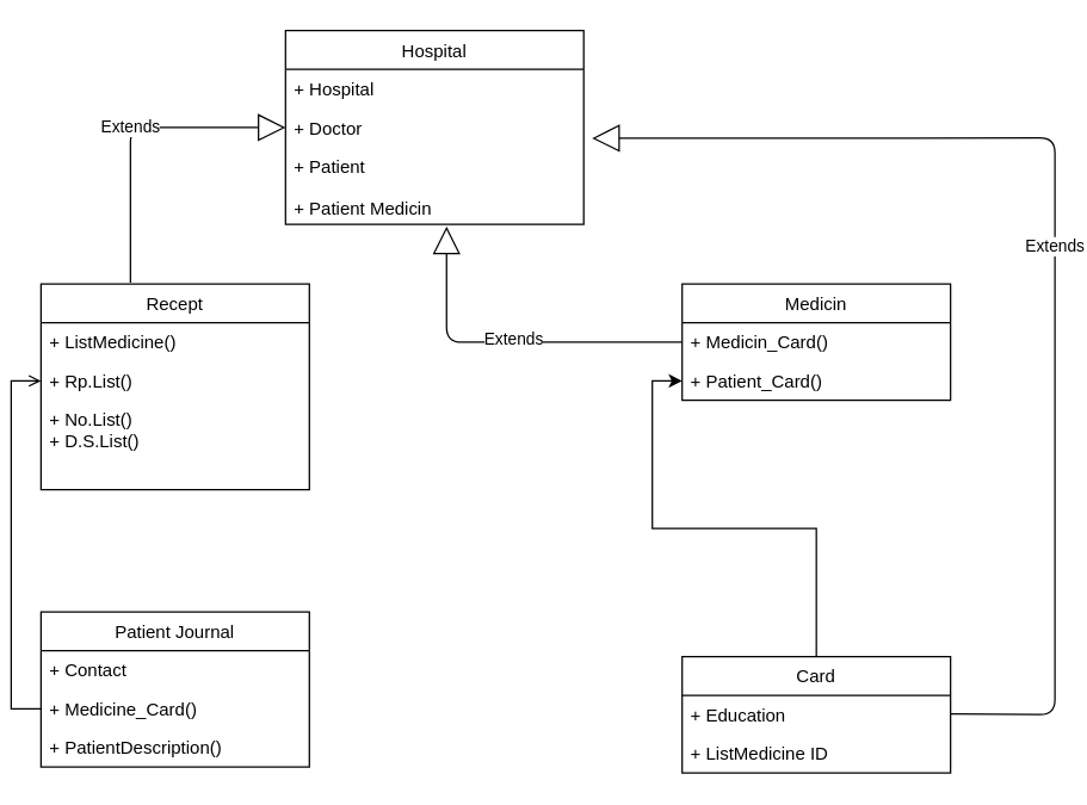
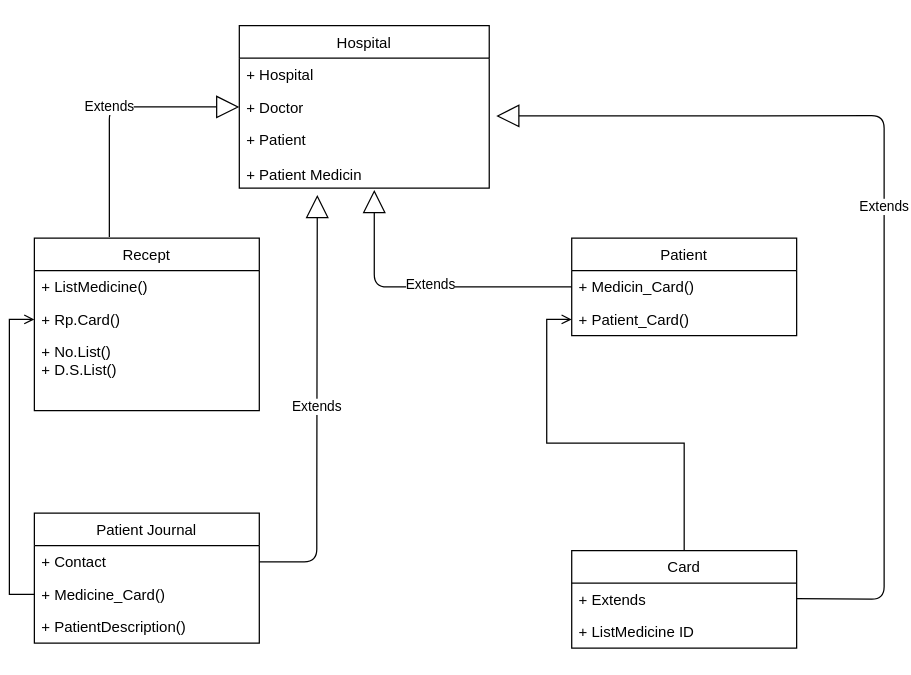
  <mxCell id="0" />
  <mxCell id="1" parent="0" />
  <mxCell id="2" value="Hospital" style="swimlane;fontStyle=0;childLayout=stackLayout;horizontal=1;startSize=26;fillColor=none;horizontalStack=0;resizeParent=1;resizeParentMax=0;resizeLast=0;collapsible=1;marginBottom=0;" vertex="1" parent="1"><mxGeometry x="184" y="20" width="200" height="130" as="geometry" /></mxCell>
  <mxCell id="3" value="+ Hospital" style="text;strokeColor=none;fillColor=none;align=left;verticalAlign=top;spacingLeft=4;spacingRight=4;overflow=hidden;rotatable=0;points=[[0,0.5],[1,0.5]];portConstraint=eastwest;" vertex="1" parent="2"><mxGeometry y="26" width="200" height="26" as="geometry" /></mxCell>
  <mxCell id="4" value="+ Doctor" style="text;strokeColor=none;fillColor=none;align=left;verticalAlign=top;spacingLeft=4;spacingRight=4;overflow=hidden;rotatable=0;points=[[0,0.5],[1,0.5]];portConstraint=eastwest;" vertex="1" parent="2"><mxGeometry y="52" width="200" height="26" as="geometry" /></mxCell>
  <mxCell id="5" value="+ Patient&#10;&#10;+ Patient Medicin" style="text;strokeColor=none;fillColor=none;align=left;verticalAlign=top;spacingLeft=4;spacingRight=4;overflow=hidden;rotatable=0;points=[[0,0.5],[1,0.5]];portConstraint=eastwest;" vertex="1" parent="2"><mxGeometry y="78" width="200" height="52" as="geometry" /></mxCell>
- <mxCell id="6" value="Medicin" style="swimlane;fontStyle=0;childLayout=stackLayout;horizontal=1;startSize=26;fillColor=none;horizontalStack=0;resizeParent=1;resizeParentMax=0;resizeLast=0;collapsible=1;marginBottom=0;" vertex="1" parent="1"><mxGeometry x="450" y="190" width="180" height="78" as="geometry" /></mxCell>
+ <mxCell id="6" value="Patient" style="swimlane;fontStyle=0;childLayout=stackLayout;horizontal=1;startSize=26;fillColor=none;horizontalStack=0;resizeParent=1;resizeParentMax=0;resizeLast=0;collapsible=1;marginBottom=0;" vertex="1" parent="1"><mxGeometry x="450" y="190" width="180" height="78" as="geometry" /></mxCell>
  <mxCell id="7" value="Extends" style="endArrow=block;endSize=16;endFill=0;html=1;entryX=0.54;entryY=1.027;entryDx=0;entryDy=0;entryPerimeter=0;" edge="1" parent="6" target="5"><mxGeometry x="-0.04" y="-2" width="160" relative="1" as="geometry"><mxPoint y="39" as="sourcePoint" /><mxPoint x="170" y="38.5" as="targetPoint" /><Array as="points"><mxPoint x="-50" y="39" /><mxPoint x="-158" y="39" /></Array><mxPoint as="offset" /></mxGeometry></mxCell>
  <mxCell id="8" value="+ Medicin_Card()" style="text;strokeColor=none;fillColor=none;align=left;verticalAlign=top;spacingLeft=4;spacingRight=4;overflow=hidden;rotatable=0;points=[[0,0.5],[1,0.5]];portConstraint=eastwest;" vertex="1" parent="6"><mxGeometry y="26" width="180" height="26" as="geometry" /></mxCell>
  <mxCell id="9" value="+ Patient_Card()" style="text;strokeColor=none;fillColor=none;align=left;verticalAlign=top;spacingLeft=4;spacingRight=4;overflow=hidden;rotatable=0;points=[[0,0.5],[1,0.5]];portConstraint=eastwest;" vertex="1" parent="6"><mxGeometry y="52" width="180" height="26" as="geometry" /></mxCell>
- <mxCell id="10" style="edgeStyle=orthogonalEdgeStyle;rounded=0;orthogonalLoop=1;jettySize=auto;html=1;entryX=0;entryY=0.5;entryDx=0;entryDy=0;" edge="1" parent="1" source="11" target="9"><mxGeometry relative="1" as="geometry" /></mxCell>
+ <mxCell id="10" style="edgeStyle=orthogonalEdgeStyle;rounded=0;orthogonalLoop=1;jettySize=auto;html=1;entryX=0;entryY=0.5;entryDx=0;entryDy=0;endArrow=open;" edge="1" parent="1" source="11" target="9"><mxGeometry relative="1" as="geometry" /></mxCell>
  <mxCell id="11" value="Card" style="swimlane;fontStyle=0;childLayout=stackLayout;horizontal=1;startSize=26;fillColor=none;horizontalStack=0;resizeParent=1;resizeParentMax=0;resizeLast=0;collapsible=1;marginBottom=0;" vertex="1" parent="1"><mxGeometry x="450" y="440" width="180" height="78" as="geometry" /></mxCell>
- <mxCell id="12" value="+ Education" style="text;strokeColor=none;fillColor=none;align=left;verticalAlign=top;spacingLeft=4;spacingRight=4;overflow=hidden;rotatable=0;points=[[0,0.5],[1,0.5]];portConstraint=eastwest;" vertex="1" parent="11"><mxGeometry y="26" width="180" height="26" as="geometry" /></mxCell>
+ <mxCell id="12" value="+ Extends" style="text;strokeColor=none;fillColor=none;align=left;verticalAlign=top;spacingLeft=4;spacingRight=4;overflow=hidden;rotatable=0;points=[[0,0.5],[1,0.5]];portConstraint=eastwest;" vertex="1" parent="11"><mxGeometry y="26" width="180" height="26" as="geometry" /></mxCell>
  <mxCell id="13" value="+ ListMedicine ID" style="text;strokeColor=none;fillColor=none;align=left;verticalAlign=top;spacingLeft=4;spacingRight=4;overflow=hidden;rotatable=0;points=[[0,0.5],[1,0.5]];portConstraint=eastwest;" vertex="1" parent="11"><mxGeometry y="52" width="180" height="26" as="geometry" /></mxCell>
  <mxCell id="14" style="edgeStyle=orthogonalEdgeStyle;rounded=0;orthogonalLoop=1;jettySize=auto;html=1;entryX=0;entryY=0.5;entryDx=0;entryDy=0;exitX=0;exitY=0.5;exitDx=0;exitDy=0;endArrow=open;" edge="1" parent="1" source="17" target="21"><mxGeometry relative="1" as="geometry" /></mxCell>
  <mxCell id="15" value="Patient Journal" style="swimlane;fontStyle=0;childLayout=stackLayout;horizontal=1;startSize=26;fillColor=none;horizontalStack=0;resizeParent=1;resizeParentMax=0;resizeLast=0;collapsible=1;marginBottom=0;" vertex="1" parent="1"><mxGeometry x="20" y="410" width="180" height="104" as="geometry" /></mxCell>
  <mxCell id="16" value="+ Contact" style="text;strokeColor=none;fillColor=none;align=left;verticalAlign=top;spacingLeft=4;spacingRight=4;overflow=hidden;rotatable=0;points=[[0,0.5],[1,0.5]];portConstraint=eastwest;" vertex="1" parent="15"><mxGeometry y="26" width="180" height="26" as="geometry" /></mxCell>
  <mxCell id="17" value="+ Medicine_Card()" style="text;strokeColor=none;fillColor=none;align=left;verticalAlign=top;spacingLeft=4;spacingRight=4;overflow=hidden;rotatable=0;points=[[0,0.5],[1,0.5]];portConstraint=eastwest;" vertex="1" parent="15"><mxGeometry y="52" width="180" height="26" as="geometry" /></mxCell>
  <mxCell id="18" value="+ PatientDescription()" style="text;strokeColor=none;fillColor=none;align=left;verticalAlign=top;spacingLeft=4;spacingRight=4;overflow=hidden;rotatable=0;points=[[0,0.5],[1,0.5]];portConstraint=eastwest;" vertex="1" parent="15"><mxGeometry y="78" width="180" height="26" as="geometry" /></mxCell>
  <mxCell id="19" value="Recept" style="swimlane;fontStyle=0;childLayout=stackLayout;horizontal=1;startSize=26;fillColor=none;horizontalStack=0;resizeParent=1;resizeParentMax=0;resizeLast=0;collapsible=1;marginBottom=0;" vertex="1" parent="1"><mxGeometry x="20" y="190" width="180" height="138" as="geometry" /></mxCell>
  <mxCell id="20" value="+ ListMedicine()" style="text;strokeColor=none;fillColor=none;align=left;verticalAlign=top;spacingLeft=4;spacingRight=4;overflow=hidden;rotatable=0;points=[[0,0.5],[1,0.5]];portConstraint=eastwest;" vertex="1" parent="19"><mxGeometry y="26" width="180" height="26" as="geometry" /></mxCell>
- <mxCell id="21" value="+ Rp.List()&#10;&#10;" style="text;strokeColor=none;fillColor=none;align=left;verticalAlign=top;spacingLeft=4;spacingRight=4;overflow=hidden;rotatable=0;points=[[0,0.5],[1,0.5]];portConstraint=eastwest;" vertex="1" parent="19"><mxGeometry y="52" width="180" height="26" as="geometry" /></mxCell>
+ <mxCell id="21" value="+ Rp.Card()&#10;&#10;" style="text;strokeColor=none;fillColor=none;align=left;verticalAlign=top;spacingLeft=4;spacingRight=4;overflow=hidden;rotatable=0;points=[[0,0.5],[1,0.5]];portConstraint=eastwest;" vertex="1" parent="19"><mxGeometry y="52" width="180" height="26" as="geometry" /></mxCell>
  <mxCell id="22" value="+ No.List()&#10;+ D.S.List()&#10;" style="text;strokeColor=none;fillColor=none;align=left;verticalAlign=top;spacingLeft=4;spacingRight=4;overflow=hidden;rotatable=0;points=[[0,0.5],[1,0.5]];portConstraint=eastwest;" vertex="1" parent="19"><mxGeometry y="78" width="180" height="60" as="geometry" /></mxCell>
  <mxCell id="23" value="Extends" style="endArrow=block;endSize=16;endFill=0;html=1;entryX=0;entryY=0.5;entryDx=0;entryDy=0;" edge="1" parent="1" target="4"><mxGeometry width="160" relative="1" as="geometry"><mxPoint x="80" y="189" as="sourcePoint" /><mxPoint x="80" y="70" as="targetPoint" /><Array as="points"><mxPoint x="80" y="85" /></Array></mxGeometry></mxCell>
+ <mxCell id="24" value="Extends" style="endArrow=block;endSize=16;endFill=0;html=1;entryX=0.312;entryY=1.104;entryDx=0;entryDy=0;entryPerimeter=0;exitX=1;exitY=0.5;exitDx=0;exitDy=0;" edge="1" parent="1" source="16" target="5"><mxGeometry width="160" relative="1" as="geometry"><mxPoint x="200" y="420" as="sourcePoint" /><mxPoint x="360" y="420" as="targetPoint" /><Array as="points"><mxPoint x="246" y="449" /><mxPoint x="246" y="399" /></Array></mxGeometry></mxCell>
  <mxCell id="25" value="Extends" style="endArrow=block;endSize=16;endFill=0;html=1;entryX=1.028;entryY=0.777;entryDx=0;entryDy=0;entryPerimeter=0;" edge="1" parent="1" target="4"><mxGeometry width="160" relative="1" as="geometry"><mxPoint x="630" y="478.5" as="sourcePoint" /><mxPoint x="790" y="478.5" as="targetPoint" /><Array as="points"><mxPoint x="700" y="479" /><mxPoint x="700" y="92" /></Array></mxGeometry></mxCell>
